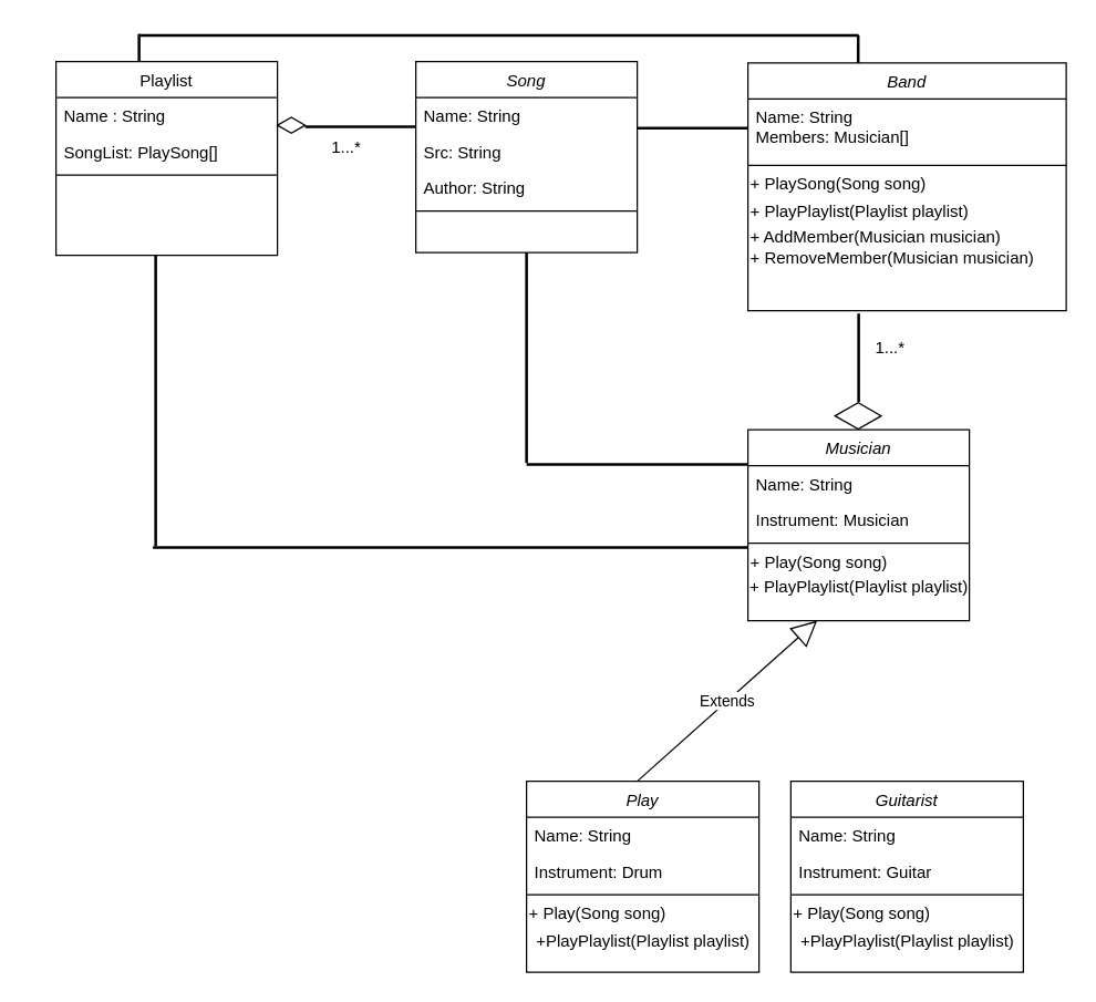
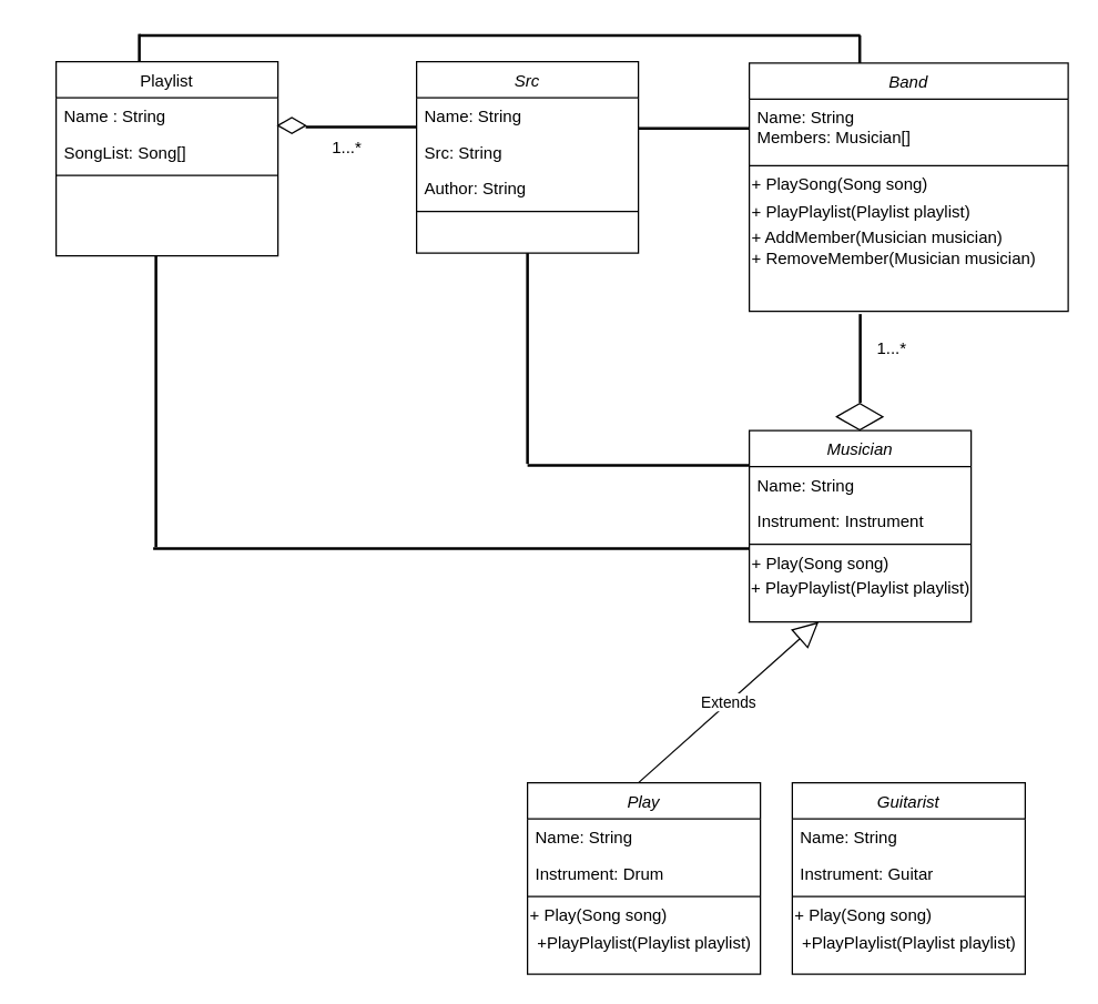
  <mxCell id="0" />
  <mxCell id="1" parent="0" />
- <mxCell id="2" value="Song" style="swimlane;fontStyle=2;align=center;verticalAlign=top;childLayout=stackLayout;horizontal=1;startSize=26;horizontalStack=0;resizeParent=1;resizeLast=0;collapsible=1;marginBottom=0;rounded=0;shadow=0;strokeWidth=1;" parent="1" vertex="1"><mxGeometry x="300" y="44" width="160" height="138" as="geometry"><mxRectangle x="230" y="140" width="160" height="26" as="alternateBounds" /></mxGeometry></mxCell>
+ <mxCell id="2" value="Src" style="swimlane;fontStyle=2;align=center;verticalAlign=top;childLayout=stackLayout;horizontal=1;startSize=26;horizontalStack=0;resizeParent=1;resizeLast=0;collapsible=1;marginBottom=0;rounded=0;shadow=0;strokeWidth=1;" parent="1" vertex="1"><mxGeometry x="300" y="44" width="160" height="138" as="geometry"><mxRectangle x="230" y="140" width="160" height="26" as="alternateBounds" /></mxGeometry></mxCell>
  <mxCell id="3" value="Name: String" style="text;align=left;verticalAlign=top;spacingLeft=4;spacingRight=4;overflow=hidden;rotatable=0;points=[[0,0.5],[1,0.5]];portConstraint=eastwest;" parent="2" vertex="1"><mxGeometry y="26" width="160" height="26" as="geometry" /></mxCell>
  <mxCell id="4" value="Src: String" style="text;align=left;verticalAlign=top;spacingLeft=4;spacingRight=4;overflow=hidden;rotatable=0;points=[[0,0.5],[1,0.5]];portConstraint=eastwest;rounded=0;shadow=0;html=0;" parent="2" vertex="1"><mxGeometry y="52" width="160" height="26" as="geometry" /></mxCell>
  <mxCell id="5" value="Author: String" style="text;align=left;verticalAlign=top;spacingLeft=4;spacingRight=4;overflow=hidden;rotatable=0;points=[[0,0.5],[1,0.5]];portConstraint=eastwest;rounded=0;shadow=0;html=0;" parent="2" vertex="1"><mxGeometry y="78" width="160" height="26" as="geometry" /></mxCell>
  <mxCell id="6" value="" style="line;html=1;strokeWidth=1;align=left;verticalAlign=middle;spacingTop=-1;spacingLeft=3;spacingRight=3;rotatable=0;labelPosition=right;points=[];portConstraint=eastwest;" parent="2" vertex="1"><mxGeometry y="104" width="160" height="8" as="geometry" /></mxCell>
  <mxCell id="7" value="Playlist" style="swimlane;fontStyle=0;align=center;verticalAlign=top;childLayout=stackLayout;horizontal=1;startSize=26;horizontalStack=0;resizeParent=1;resizeLast=0;collapsible=1;marginBottom=0;rounded=0;shadow=0;strokeWidth=1;" parent="1" vertex="1"><mxGeometry x="40" y="44" width="160" height="140" as="geometry"><mxRectangle x="550" y="140" width="160" height="26" as="alternateBounds" /></mxGeometry></mxCell>
  <mxCell id="8" value="Name : String" style="text;align=left;verticalAlign=top;spacingLeft=4;spacingRight=4;overflow=hidden;rotatable=0;points=[[0,0.5],[1,0.5]];portConstraint=eastwest;" parent="7" vertex="1"><mxGeometry y="26" width="160" height="26" as="geometry" /></mxCell>
- <mxCell id="9" value="SongList: PlaySong[]" style="text;align=left;verticalAlign=top;spacingLeft=4;spacingRight=4;overflow=hidden;rotatable=0;points=[[0,0.5],[1,0.5]];portConstraint=eastwest;rounded=0;shadow=0;html=0;" parent="7" vertex="1"><mxGeometry y="52" width="160" height="26" as="geometry" /></mxCell>
+ <mxCell id="9" value="SongList: Song[]" style="text;align=left;verticalAlign=top;spacingLeft=4;spacingRight=4;overflow=hidden;rotatable=0;points=[[0,0.5],[1,0.5]];portConstraint=eastwest;rounded=0;shadow=0;html=0;" parent="7" vertex="1"><mxGeometry y="52" width="160" height="26" as="geometry" /></mxCell>
  <mxCell id="10" value="" style="line;html=1;strokeWidth=1;align=left;verticalAlign=middle;spacingTop=-1;spacingLeft=3;spacingRight=3;rotatable=0;labelPosition=right;points=[];portConstraint=eastwest;" parent="7" vertex="1"><mxGeometry y="78" width="160" height="8" as="geometry" /></mxCell>
  <mxCell id="11" value="" style="html=1;whiteSpace=wrap;aspect=fixed;shape=isoRectangle;" vertex="1" parent="1"><mxGeometry x="200" y="84" width="20" height="12" as="geometry" /></mxCell>
  <mxCell id="12" value="" style="line;strokeWidth=2;html=1;" vertex="1" parent="1"><mxGeometry x="220" y="86" width="80" height="10" as="geometry" /></mxCell>
  <mxCell id="13" value="1...*" style="text;html=1;strokeColor=none;fillColor=none;align=center;verticalAlign=middle;whiteSpace=wrap;rounded=0;" vertex="1" parent="1"><mxGeometry x="230" y="96" width="40" height="20" as="geometry" /></mxCell>
  <mxCell id="14" value="Band" style="swimlane;fontStyle=2;align=center;verticalAlign=top;childLayout=stackLayout;horizontal=1;startSize=26;horizontalStack=0;resizeParent=1;resizeLast=0;collapsible=1;marginBottom=0;rounded=0;shadow=0;strokeWidth=1;" vertex="1" parent="1"><mxGeometry x="540" y="45" width="230" height="179" as="geometry"><mxRectangle x="230" y="140" width="160" height="26" as="alternateBounds" /></mxGeometry></mxCell>
  <mxCell id="15" value="Name: String&#10;Members: Musician[]" style="text;align=left;verticalAlign=top;spacingLeft=4;spacingRight=4;overflow=hidden;rotatable=0;points=[[0,0.5],[1,0.5]];portConstraint=eastwest;" vertex="1" parent="14"><mxGeometry y="26" width="230" height="44" as="geometry" /></mxCell>
  <mxCell id="16" value="" style="line;html=1;strokeWidth=1;align=left;verticalAlign=middle;spacingTop=-1;spacingLeft=3;spacingRight=3;rotatable=0;labelPosition=right;points=[];portConstraint=eastwest;" vertex="1" parent="14"><mxGeometry y="70" width="230" height="8" as="geometry" /></mxCell>
  <mxCell id="17" value="+ PlaySong(Song song)" style="text;html=1;align=left;verticalAlign=middle;resizable=0;points=[];autosize=1;" vertex="1" parent="14"><mxGeometry y="78" width="230" height="20" as="geometry" /></mxCell>
  <mxCell id="18" value="+ PlayPlaylist(Playlist playlist)" style="text;html=1;align=left;verticalAlign=middle;resizable=0;points=[];autosize=1;" vertex="1" parent="14"><mxGeometry y="98" width="230" height="20" as="geometry" /></mxCell>
  <mxCell id="19" value="+ AddMember(Musician musician)&lt;br&gt;+ RemoveMember(Musician musician)" style="text;html=1;align=left;verticalAlign=middle;resizable=0;points=[];autosize=1;" vertex="1" parent="14"><mxGeometry y="118" width="230" height="30" as="geometry" /></mxCell>
  <mxCell id="20" value="Musician" style="swimlane;fontStyle=2;align=center;verticalAlign=top;childLayout=stackLayout;horizontal=1;startSize=26;horizontalStack=0;resizeParent=1;resizeLast=0;collapsible=1;marginBottom=0;rounded=0;shadow=0;strokeWidth=1;" vertex="1" parent="1"><mxGeometry x="540" y="310" width="160" height="138" as="geometry"><mxRectangle x="230" y="140" width="160" height="26" as="alternateBounds" /></mxGeometry></mxCell>
  <mxCell id="21" value="Name: String" style="text;align=left;verticalAlign=top;spacingLeft=4;spacingRight=4;overflow=hidden;rotatable=0;points=[[0,0.5],[1,0.5]];portConstraint=eastwest;" vertex="1" parent="20"><mxGeometry y="26" width="160" height="26" as="geometry" /></mxCell>
- <mxCell id="22" value="Instrument: Musician" style="text;align=left;verticalAlign=top;spacingLeft=4;spacingRight=4;overflow=hidden;rotatable=0;points=[[0,0.5],[1,0.5]];portConstraint=eastwest;rounded=0;shadow=0;html=0;" vertex="1" parent="20"><mxGeometry y="52" width="160" height="26" as="geometry" /></mxCell>
+ <mxCell id="22" value="Instrument: Instrument" style="text;align=left;verticalAlign=top;spacingLeft=4;spacingRight=4;overflow=hidden;rotatable=0;points=[[0,0.5],[1,0.5]];portConstraint=eastwest;rounded=0;shadow=0;html=0;" vertex="1" parent="20"><mxGeometry y="52" width="160" height="26" as="geometry" /></mxCell>
  <mxCell id="23" value="" style="line;html=1;strokeWidth=1;align=left;verticalAlign=middle;spacingTop=-1;spacingLeft=3;spacingRight=3;rotatable=0;labelPosition=right;points=[];portConstraint=eastwest;" vertex="1" parent="20"><mxGeometry y="78" width="160" height="8" as="geometry" /></mxCell>
  <mxCell id="24" value="+ Play(Song song)" style="text;html=1;align=left;verticalAlign=middle;resizable=0;points=[];autosize=1;" vertex="1" parent="20"><mxGeometry y="86" width="160" height="20" as="geometry" /></mxCell>
  <mxCell id="25" value="" style="line;strokeWidth=2;direction=south;html=1;perimeter=backbonePerimeter;points=[];outlineConnect=0;" vertex="1" parent="1"><mxGeometry x="615" y="226" width="10" height="64" as="geometry" /></mxCell>
  <mxCell id="26" value="" style="html=1;whiteSpace=wrap;aspect=fixed;shape=isoRectangle;" vertex="1" parent="1"><mxGeometry x="602.99" y="290" width="33.33" height="20" as="geometry" /></mxCell>
  <mxCell id="27" value="1...*" style="text;html=1;strokeColor=none;fillColor=none;align=center;verticalAlign=middle;whiteSpace=wrap;rounded=0;" vertex="1" parent="1"><mxGeometry x="623" y="241" width="40" height="20" as="geometry" /></mxCell>
  <mxCell id="28" value="" style="line;strokeWidth=2;direction=south;html=1;" vertex="1" parent="1"><mxGeometry x="375" y="182" width="10" height="152" as="geometry" /></mxCell>
  <mxCell id="29" value="" style="line;strokeWidth=2;html=1;perimeter=backbonePerimeter;points=[];outlineConnect=0;" vertex="1" parent="1"><mxGeometry x="380" y="325" width="160" height="20" as="geometry" /></mxCell>
  <mxCell id="30" value="" style="line;strokeWidth=2;html=1;perimeter=backbonePerimeter;points=[];outlineConnect=0;" vertex="1" parent="1"><mxGeometry x="460" y="87" width="80" height="10" as="geometry" /></mxCell>
  <mxCell id="31" value="" style="line;strokeWidth=2;html=1;perimeter=backbonePerimeter;points=[];outlineConnect=0;" vertex="1" parent="1"><mxGeometry x="100" y="20" width="520" height="10" as="geometry" /></mxCell>
  <mxCell id="32" value="" style="line;strokeWidth=2;direction=south;html=1;perimeter=backbonePerimeter;points=[];outlineConnect=0;" vertex="1" parent="1"><mxGeometry y="24" width="160" height="20" as="geometry" x="20" /></mxCell>
  <mxCell id="33" value="" style="line;strokeWidth=2;direction=south;html=1;" vertex="1" parent="1"><mxGeometry x="614.66" y="25" width="10" height="20" as="geometry" /></mxCell>
  <mxCell id="34" value="&amp;nbsp; &amp;nbsp; &amp;nbsp; &amp;nbsp; &amp;nbsp; &amp;nbsp; &amp;nbsp; &amp;nbsp; &amp;nbsp; &amp;nbsp; &amp;nbsp; &amp;nbsp; &amp;nbsp; &amp;nbsp; &amp;nbsp; &amp;nbsp; &amp;nbsp; &amp;nbsp; &amp;nbsp; &amp;nbsp; &amp;nbsp; + PlayPlaylist(Playlist playlist)" style="text;html=1;align=center;verticalAlign=middle;resizable=0;points=[];autosize=1;" vertex="1" parent="1"><mxGeometry x="395" y="414" width="310" height="20" as="geometry" /></mxCell>
  <mxCell id="35" value="" style="line;strokeWidth=2;direction=south;html=1;" vertex="1" parent="1"><mxGeometry x="107" y="184" width="10" height="210" as="geometry" /></mxCell>
  <mxCell id="36" value="" style="line;strokeWidth=2;html=1;perimeter=backbonePerimeter;points=[];outlineConnect=0;" vertex="1" parent="1"><mxGeometry x="110" y="390" width="430" height="10" as="geometry" /></mxCell>
  <mxCell id="37" value="Extends" style="endArrow=block;endSize=16;endFill=0;html=1;" edge="1" parent="1"><mxGeometry width="160" relative="1" as="geometry"><mxPoint x="460" y="564" as="sourcePoint" /><mxPoint x="590" y="448" as="targetPoint" /><Array as="points" /></mxGeometry></mxCell>
  <mxCell id="38" value="Play" style="swimlane;fontStyle=2;align=center;verticalAlign=top;childLayout=stackLayout;horizontal=1;startSize=26;horizontalStack=0;resizeParent=1;resizeLast=0;collapsible=1;marginBottom=0;rounded=0;shadow=0;strokeWidth=1;" vertex="1" parent="1"><mxGeometry x="380" y="564" width="168" height="138" as="geometry"><mxRectangle x="230" y="140" width="160" height="26" as="alternateBounds" /></mxGeometry></mxCell>
  <mxCell id="39" value="Name: String" style="text;align=left;verticalAlign=top;spacingLeft=4;spacingRight=4;overflow=hidden;rotatable=0;points=[[0,0.5],[1,0.5]];portConstraint=eastwest;" vertex="1" parent="38"><mxGeometry y="26" width="168" height="26" as="geometry" /></mxCell>
  <mxCell id="40" value="Instrument: Drum" style="text;align=left;verticalAlign=top;spacingLeft=4;spacingRight=4;overflow=hidden;rotatable=0;points=[[0,0.5],[1,0.5]];portConstraint=eastwest;rounded=0;shadow=0;html=0;" vertex="1" parent="38"><mxGeometry y="52" width="168" height="26" as="geometry" /></mxCell>
  <mxCell id="41" value="" style="line;html=1;strokeWidth=1;align=left;verticalAlign=middle;spacingTop=-1;spacingLeft=3;spacingRight=3;rotatable=0;labelPosition=right;points=[];portConstraint=eastwest;" vertex="1" parent="38"><mxGeometry y="78" width="168" height="8" as="geometry" /></mxCell>
  <mxCell id="42" value="+ Play(Song song)" style="text;html=1;align=left;verticalAlign=middle;resizable=0;points=[];autosize=1;" vertex="1" parent="38"><mxGeometry y="86" width="168" height="20" as="geometry" /></mxCell>
  <mxCell id="43" value="+PlayPlaylist(Playlist playlist)" style="text;html=1;align=center;verticalAlign=middle;resizable=0;points=[];autosize=1;" vertex="1" parent="38"><mxGeometry y="106" width="168" height="20" as="geometry" /></mxCell>
  <mxCell id="44" value="Guitarist" style="swimlane;fontStyle=2;align=center;verticalAlign=top;childLayout=stackLayout;horizontal=1;startSize=26;horizontalStack=0;resizeParent=1;resizeLast=0;collapsible=1;marginBottom=0;rounded=0;shadow=0;strokeWidth=1;" vertex="1" parent="1"><mxGeometry x="571" y="564" width="168" height="138" as="geometry"><mxRectangle x="230" y="140" width="160" height="26" as="alternateBounds" /></mxGeometry></mxCell>
  <mxCell id="45" value="Name: String" style="text;align=left;verticalAlign=top;spacingLeft=4;spacingRight=4;overflow=hidden;rotatable=0;points=[[0,0.5],[1,0.5]];portConstraint=eastwest;" vertex="1" parent="44"><mxGeometry y="26" width="168" height="26" as="geometry" /></mxCell>
  <mxCell id="46" value="Instrument: Guitar" style="text;align=left;verticalAlign=top;spacingLeft=4;spacingRight=4;overflow=hidden;rotatable=0;points=[[0,0.5],[1,0.5]];portConstraint=eastwest;rounded=0;shadow=0;html=0;" vertex="1" parent="44"><mxGeometry y="52" width="168" height="26" as="geometry" /></mxCell>
  <mxCell id="47" value="" style="line;html=1;strokeWidth=1;align=left;verticalAlign=middle;spacingTop=-1;spacingLeft=3;spacingRight=3;rotatable=0;labelPosition=right;points=[];portConstraint=eastwest;" vertex="1" parent="44"><mxGeometry y="78" width="168" height="8" as="geometry" /></mxCell>
  <mxCell id="48" value="+ Play(Song song)" style="text;html=1;align=left;verticalAlign=middle;resizable=0;points=[];autosize=1;" vertex="1" parent="44"><mxGeometry y="86" width="168" height="20" as="geometry" /></mxCell>
  <mxCell id="49" value="+PlayPlaylist(Playlist playlist)" style="text;html=1;align=center;verticalAlign=middle;resizable=0;points=[];autosize=1;" vertex="1" parent="44"><mxGeometry y="106" width="168" height="20" as="geometry" /></mxCell>
